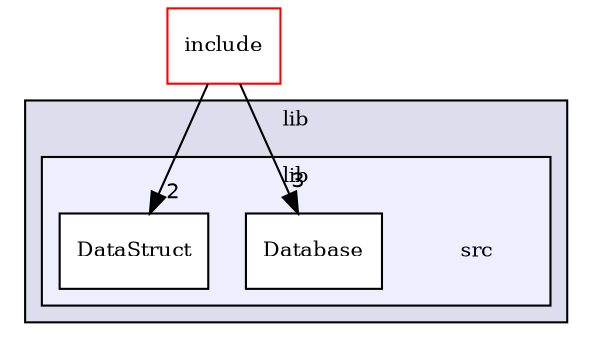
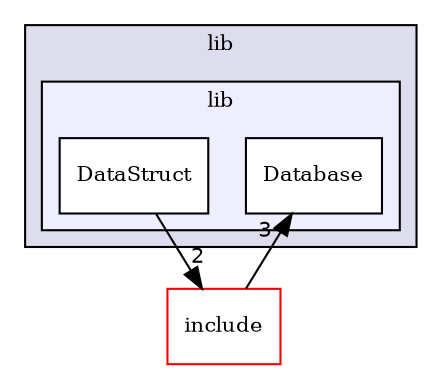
  digraph {
    compound=true
    fontname="DejaVu Serif"
    node [fontname="DejaVu Serif" fontsize=10 shape=box color=black fillcolor=white style=filled]
    edge [fontname="DejaVu Serif" labeldistance=1.5 labelfontname=Helvetica labelfontsize=10]
-   n1 [label=src shape=plaintext color="" fillcolor="" style=""]
    n2 [label=Database]
    n3 [label=DataStruct]
    n4 [color=red label=include]
    subgraph cluster_1 {
      bgcolor="#ddddee"
      fontsize=10
      label=lib
      pencolor=black
      subgraph cluster_2 {
        bgcolor="#eeeeff"
        fontsize=10
        label=lib
        pencolor=black
-       n1
        n2
        n3
      }
    }
-   n4 -> n3 [headlabel=2]
+   n3 -> n4 [headlabel=2]
    n4 -> n2 [headlabel=3]
  }
